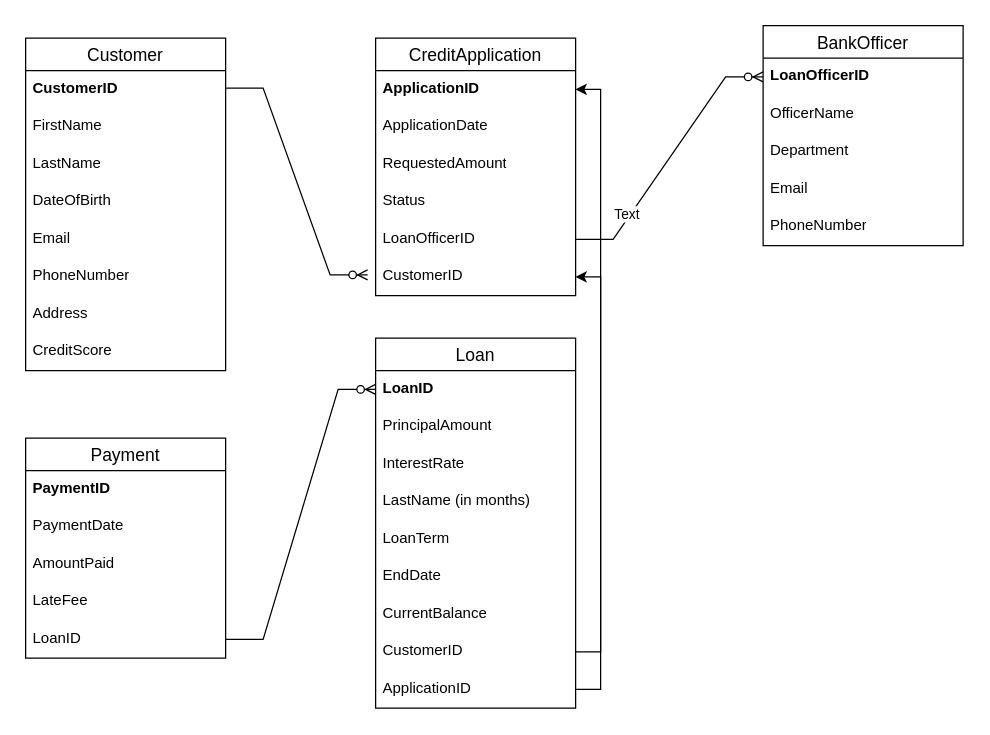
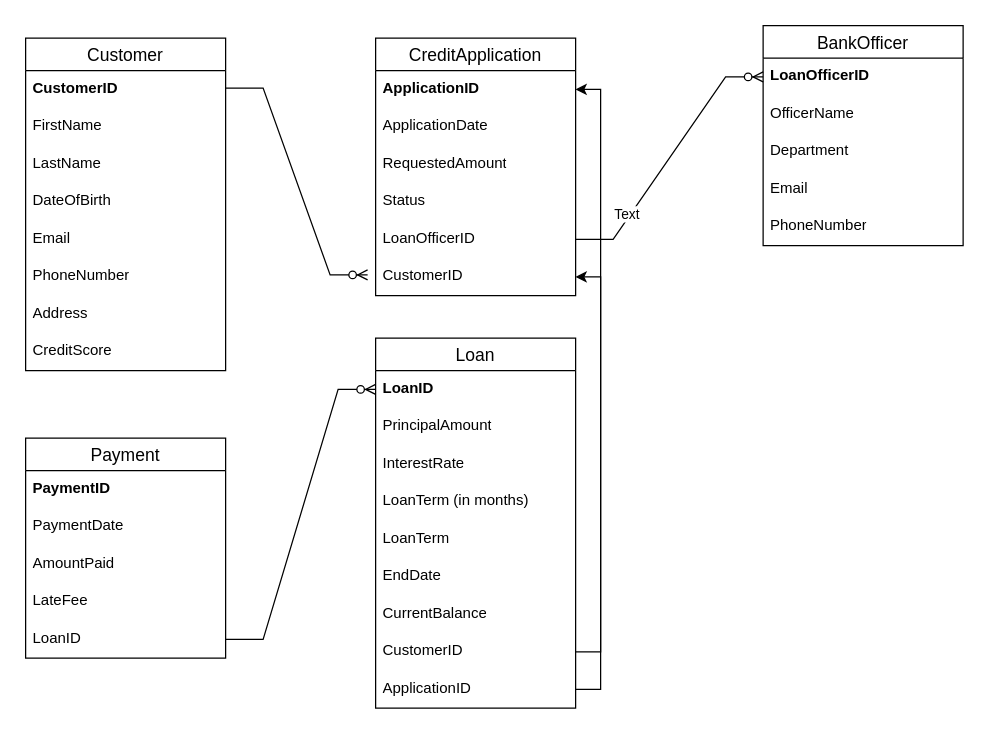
  <mxCell id="0" />
  <mxCell id="1" parent="0" />
  <mxCell id="2" value="Customer" style="swimlane;fontStyle=0;childLayout=stackLayout;horizontal=1;startSize=26;horizontalStack=0;resizeParent=1;resizeParentMax=0;resizeLast=0;collapsible=1;marginBottom=0;align=center;fontSize=14;" vertex="1" parent="1"><mxGeometry x="20" y="30" width="160" height="266" as="geometry" /></mxCell>
  <mxCell id="3" value="&lt;b&gt;CustomerID&lt;/b&gt;" style="text;strokeColor=none;fillColor=none;spacingLeft=4;spacingRight=4;overflow=hidden;rotatable=0;points=[[0,0.5],[1,0.5]];portConstraint=eastwest;fontSize=12;whiteSpace=wrap;html=1;" vertex="1" parent="2"><mxGeometry y="26" width="160" height="30" as="geometry" /></mxCell>
  <mxCell id="4" value="FirstName" style="text;strokeColor=none;fillColor=none;spacingLeft=4;spacingRight=4;overflow=hidden;rotatable=0;points=[[0,0.5],[1,0.5]];portConstraint=eastwest;fontSize=12;whiteSpace=wrap;html=1;" vertex="1" parent="2"><mxGeometry y="56" width="160" height="30" as="geometry" /></mxCell>
  <mxCell id="5" value="LastName&lt;div&gt;&lt;br&gt;&lt;div&gt;&lt;br&gt;&lt;/div&gt;&lt;/div&gt;" style="text;strokeColor=none;fillColor=none;spacingLeft=4;spacingRight=4;overflow=hidden;rotatable=0;points=[[0,0.5],[1,0.5]];portConstraint=eastwest;fontSize=12;whiteSpace=wrap;html=1;" vertex="1" parent="2"><mxGeometry y="86" width="160" height="30" as="geometry" /></mxCell>
  <mxCell id="6" value="&lt;div&gt;&lt;div&gt;DateOfBirth&lt;br&gt;&lt;/div&gt;&lt;/div&gt;" style="text;strokeColor=none;fillColor=none;spacingLeft=4;spacingRight=4;overflow=hidden;rotatable=0;points=[[0,0.5],[1,0.5]];portConstraint=eastwest;fontSize=12;whiteSpace=wrap;html=1;" vertex="1" parent="2"><mxGeometry y="116" width="160" height="30" as="geometry" /></mxCell>
  <mxCell id="7" value="&lt;div&gt;&lt;div&gt;Email&lt;br&gt;&lt;/div&gt;&lt;/div&gt;" style="text;strokeColor=none;fillColor=none;spacingLeft=4;spacingRight=4;overflow=hidden;rotatable=0;points=[[0,0.5],[1,0.5]];portConstraint=eastwest;fontSize=12;whiteSpace=wrap;html=1;" vertex="1" parent="2"><mxGeometry y="146" width="160" height="30" as="geometry" /></mxCell>
  <mxCell id="8" value="&lt;div&gt;&lt;div&gt;PhoneNumber&lt;br&gt;&lt;/div&gt;&lt;/div&gt;" style="text;strokeColor=none;fillColor=none;spacingLeft=4;spacingRight=4;overflow=hidden;rotatable=0;points=[[0,0.5],[1,0.5]];portConstraint=eastwest;fontSize=12;whiteSpace=wrap;html=1;" vertex="1" parent="2"><mxGeometry y="176" width="160" height="30" as="geometry" /></mxCell>
  <mxCell id="9" value="&lt;div&gt;&lt;div&gt;Address&lt;br&gt;&lt;/div&gt;&lt;/div&gt;" style="text;strokeColor=none;fillColor=none;spacingLeft=4;spacingRight=4;overflow=hidden;rotatable=0;points=[[0,0.5],[1,0.5]];portConstraint=eastwest;fontSize=12;whiteSpace=wrap;html=1;" vertex="1" parent="2"><mxGeometry y="206" width="160" height="30" as="geometry" /></mxCell>
  <mxCell id="10" value="&lt;div&gt;&lt;div&gt;CreditScore&lt;br&gt;&lt;/div&gt;&lt;/div&gt;" style="text;strokeColor=none;fillColor=none;spacingLeft=4;spacingRight=4;overflow=hidden;rotatable=0;points=[[0,0.5],[1,0.5]];portConstraint=eastwest;fontSize=12;whiteSpace=wrap;html=1;" vertex="1" parent="2"><mxGeometry y="236" width="160" height="30" as="geometry" /></mxCell>
  <mxCell id="11" value="CreditApplication" style="swimlane;fontStyle=0;childLayout=stackLayout;horizontal=1;startSize=26;horizontalStack=0;resizeParent=1;resizeParentMax=0;resizeLast=0;collapsible=1;marginBottom=0;align=center;fontSize=14;" vertex="1" parent="1"><mxGeometry x="300" y="30" width="160" height="206" as="geometry" /></mxCell>
  <mxCell id="12" value="&lt;b&gt;ApplicationID&lt;/b&gt;" style="text;strokeColor=none;fillColor=none;spacingLeft=4;spacingRight=4;overflow=hidden;rotatable=0;points=[[0,0.5],[1,0.5]];portConstraint=eastwest;fontSize=12;whiteSpace=wrap;html=1;" vertex="1" parent="11"><mxGeometry y="26" width="160" height="30" as="geometry" /></mxCell>
  <mxCell id="13" value="ApplicationDate" style="text;strokeColor=none;fillColor=none;spacingLeft=4;spacingRight=4;overflow=hidden;rotatable=0;points=[[0,0.5],[1,0.5]];portConstraint=eastwest;fontSize=12;whiteSpace=wrap;html=1;" vertex="1" parent="11"><mxGeometry y="56" width="160" height="30" as="geometry" /></mxCell>
  <mxCell id="14" value="RequestedAmount" style="text;strokeColor=none;fillColor=none;spacingLeft=4;spacingRight=4;overflow=hidden;rotatable=0;points=[[0,0.5],[1,0.5]];portConstraint=eastwest;fontSize=12;whiteSpace=wrap;html=1;" vertex="1" parent="11"><mxGeometry y="86" width="160" height="30" as="geometry" /></mxCell>
  <mxCell id="15" value="Status" style="text;strokeColor=none;fillColor=none;spacingLeft=4;spacingRight=4;overflow=hidden;rotatable=0;points=[[0,0.5],[1,0.5]];portConstraint=eastwest;fontSize=12;whiteSpace=wrap;html=1;" vertex="1" parent="11"><mxGeometry y="116" width="160" height="30" as="geometry" /></mxCell>
  <mxCell id="16" value="LoanOfficerID" style="text;strokeColor=none;fillColor=none;spacingLeft=4;spacingRight=4;overflow=hidden;rotatable=0;points=[[0,0.5],[1,0.5]];portConstraint=eastwest;fontSize=12;whiteSpace=wrap;html=1;" vertex="1" parent="11"><mxGeometry y="146" width="160" height="30" as="geometry" /></mxCell>
  <mxCell id="17" value="CustomerID" style="text;strokeColor=none;fillColor=none;spacingLeft=4;spacingRight=4;overflow=hidden;rotatable=0;points=[[0,0.5],[1,0.5]];portConstraint=eastwest;fontSize=12;whiteSpace=wrap;html=1;" vertex="1" parent="11"><mxGeometry y="176" width="160" height="30" as="geometry" /></mxCell>
  <mxCell id="18" value="Loan" style="swimlane;fontStyle=0;childLayout=stackLayout;horizontal=1;startSize=26;horizontalStack=0;resizeParent=1;resizeParentMax=0;resizeLast=0;collapsible=1;marginBottom=0;align=center;fontSize=14;" vertex="1" parent="1"><mxGeometry x="300" y="270" width="160" height="296" as="geometry" /></mxCell>
  <mxCell id="19" value="&lt;b&gt;LoanID&lt;/b&gt;" style="text;strokeColor=none;fillColor=none;spacingLeft=4;spacingRight=4;overflow=hidden;rotatable=0;points=[[0,0.5],[1,0.5]];portConstraint=eastwest;fontSize=12;whiteSpace=wrap;html=1;" vertex="1" parent="18"><mxGeometry y="26" width="160" height="30" as="geometry" /></mxCell>
  <mxCell id="20" value="PrincipalAmount" style="text;strokeColor=none;fillColor=none;spacingLeft=4;spacingRight=4;overflow=hidden;rotatable=0;points=[[0,0.5],[1,0.5]];portConstraint=eastwest;fontSize=12;whiteSpace=wrap;html=1;" vertex="1" parent="18"><mxGeometry y="56" width="160" height="30" as="geometry" /></mxCell>
  <mxCell id="21" value="InterestRate" style="text;strokeColor=none;fillColor=none;spacingLeft=4;spacingRight=4;overflow=hidden;rotatable=0;points=[[0,0.5],[1,0.5]];portConstraint=eastwest;fontSize=12;whiteSpace=wrap;html=1;" vertex="1" parent="18"><mxGeometry y="86" width="160" height="30" as="geometry" /></mxCell>
- <mxCell id="22" value="LastName (in months)" style="text;strokeColor=none;fillColor=none;spacingLeft=4;spacingRight=4;overflow=hidden;rotatable=0;points=[[0,0.5],[1,0.5]];portConstraint=eastwest;fontSize=12;whiteSpace=wrap;html=1;" vertex="1" parent="18"><mxGeometry y="116" width="160" height="30" as="geometry" /></mxCell>
+ <mxCell id="22" value="LoanTerm (in months)" style="text;strokeColor=none;fillColor=none;spacingLeft=4;spacingRight=4;overflow=hidden;rotatable=0;points=[[0,0.5],[1,0.5]];portConstraint=eastwest;fontSize=12;whiteSpace=wrap;html=1;" vertex="1" parent="18"><mxGeometry y="116" width="160" height="30" as="geometry" /></mxCell>
  <mxCell id="23" value="LoanTerm" style="text;strokeColor=none;fillColor=none;spacingLeft=4;spacingRight=4;overflow=hidden;rotatable=0;points=[[0,0.5],[1,0.5]];portConstraint=eastwest;fontSize=12;whiteSpace=wrap;html=1;" vertex="1" parent="18"><mxGeometry y="146" width="160" height="30" as="geometry" /></mxCell>
  <mxCell id="24" value="EndDate" style="text;strokeColor=none;fillColor=none;spacingLeft=4;spacingRight=4;overflow=hidden;rotatable=0;points=[[0,0.5],[1,0.5]];portConstraint=eastwest;fontSize=12;whiteSpace=wrap;html=1;" vertex="1" parent="18"><mxGeometry y="176" width="160" height="30" as="geometry" /></mxCell>
  <mxCell id="25" value="CurrentBalance" style="text;strokeColor=none;fillColor=none;spacingLeft=4;spacingRight=4;overflow=hidden;rotatable=0;points=[[0,0.5],[1,0.5]];portConstraint=eastwest;fontSize=12;whiteSpace=wrap;html=1;" vertex="1" parent="18"><mxGeometry y="206" width="160" height="30" as="geometry" /></mxCell>
  <mxCell id="26" value="CustomerID" style="text;strokeColor=none;fillColor=none;spacingLeft=4;spacingRight=4;overflow=hidden;rotatable=0;points=[[0,0.5],[1,0.5]];portConstraint=eastwest;fontSize=12;whiteSpace=wrap;html=1;" vertex="1" parent="18"><mxGeometry y="236" width="160" height="30" as="geometry" /></mxCell>
  <mxCell id="27" value="ApplicationID" style="text;strokeColor=none;fillColor=none;spacingLeft=4;spacingRight=4;overflow=hidden;rotatable=0;points=[[0,0.5],[1,0.5]];portConstraint=eastwest;fontSize=12;whiteSpace=wrap;html=1;" vertex="1" parent="18"><mxGeometry y="266" width="160" height="30" as="geometry" /></mxCell>
  <mxCell id="28" value="Payment" style="swimlane;fontStyle=0;childLayout=stackLayout;horizontal=1;startSize=26;horizontalStack=0;resizeParent=1;resizeParentMax=0;resizeLast=0;collapsible=1;marginBottom=0;align=center;fontSize=14;" vertex="1" parent="1"><mxGeometry x="20" y="350" width="160" height="176" as="geometry" /></mxCell>
  <mxCell id="29" value="&lt;strong&gt;PaymentID&lt;/strong&gt;" style="text;strokeColor=none;fillColor=none;spacingLeft=4;spacingRight=4;overflow=hidden;rotatable=0;points=[[0,0.5],[1,0.5]];portConstraint=eastwest;fontSize=12;whiteSpace=wrap;html=1;" vertex="1" parent="28"><mxGeometry y="26" width="160" height="30" as="geometry" /></mxCell>
  <mxCell id="30" value="PaymentDate" style="text;strokeColor=none;fillColor=none;spacingLeft=4;spacingRight=4;overflow=hidden;rotatable=0;points=[[0,0.5],[1,0.5]];portConstraint=eastwest;fontSize=12;whiteSpace=wrap;html=1;" vertex="1" parent="28"><mxGeometry y="56" width="160" height="30" as="geometry" /></mxCell>
  <mxCell id="31" value="AmountPaid" style="text;strokeColor=none;fillColor=none;spacingLeft=4;spacingRight=4;overflow=hidden;rotatable=0;points=[[0,0.5],[1,0.5]];portConstraint=eastwest;fontSize=12;whiteSpace=wrap;html=1;" vertex="1" parent="28"><mxGeometry y="86" width="160" height="30" as="geometry" /></mxCell>
  <mxCell id="32" value="LateFee" style="text;strokeColor=none;fillColor=none;spacingLeft=4;spacingRight=4;overflow=hidden;rotatable=0;points=[[0,0.5],[1,0.5]];portConstraint=eastwest;fontSize=12;whiteSpace=wrap;html=1;" vertex="1" parent="28"><mxGeometry y="116" width="160" height="30" as="geometry" /></mxCell>
  <mxCell id="33" value="LoanID" style="text;strokeColor=none;fillColor=none;spacingLeft=4;spacingRight=4;overflow=hidden;rotatable=0;points=[[0,0.5],[1,0.5]];portConstraint=eastwest;fontSize=12;whiteSpace=wrap;html=1;" vertex="1" parent="28"><mxGeometry y="146" width="160" height="30" as="geometry" /></mxCell>
  <mxCell id="34" value="BankOfficer" style="swimlane;fontStyle=0;childLayout=stackLayout;horizontal=1;startSize=26;horizontalStack=0;resizeParent=1;resizeParentMax=0;resizeLast=0;collapsible=1;marginBottom=0;align=center;fontSize=14;" vertex="1" parent="1"><mxGeometry x="610" y="20" width="160" height="176" as="geometry" /></mxCell>
  <mxCell id="35" value="&lt;b&gt;LoanOfficerID&lt;/b&gt;" style="text;strokeColor=none;fillColor=none;spacingLeft=4;spacingRight=4;overflow=hidden;rotatable=0;points=[[0,0.5],[1,0.5]];portConstraint=eastwest;fontSize=12;whiteSpace=wrap;html=1;" vertex="1" parent="34"><mxGeometry y="26" width="160" height="30" as="geometry" /></mxCell>
  <mxCell id="36" value="OfficerName" style="text;strokeColor=none;fillColor=none;spacingLeft=4;spacingRight=4;overflow=hidden;rotatable=0;points=[[0,0.5],[1,0.5]];portConstraint=eastwest;fontSize=12;whiteSpace=wrap;html=1;" vertex="1" parent="34"><mxGeometry y="56" width="160" height="30" as="geometry" /></mxCell>
  <mxCell id="37" value="Department" style="text;strokeColor=none;fillColor=none;spacingLeft=4;spacingRight=4;overflow=hidden;rotatable=0;points=[[0,0.5],[1,0.5]];portConstraint=eastwest;fontSize=12;whiteSpace=wrap;html=1;" vertex="1" parent="34"><mxGeometry y="86" width="160" height="30" as="geometry" /></mxCell>
  <mxCell id="38" value="Email" style="text;strokeColor=none;fillColor=none;spacingLeft=4;spacingRight=4;overflow=hidden;rotatable=0;points=[[0,0.5],[1,0.5]];portConstraint=eastwest;fontSize=12;whiteSpace=wrap;html=1;" vertex="1" parent="34"><mxGeometry y="116" width="160" height="30" as="geometry" /></mxCell>
  <mxCell id="39" value="PhoneNumber" style="text;strokeColor=none;fillColor=none;spacingLeft=4;spacingRight=4;overflow=hidden;rotatable=0;points=[[0,0.5],[1,0.5]];portConstraint=eastwest;fontSize=12;whiteSpace=wrap;html=1;" vertex="1" parent="34"><mxGeometry y="146" width="160" height="30" as="geometry" /></mxCell>
  <mxCell id="40" value="" style="edgeStyle=entityRelationEdgeStyle;fontSize=12;html=1;endArrow=ERzeroToMany;endFill=1;rounded=0;entryX=-0.04;entryY=0.447;entryDx=0;entryDy=0;entryPerimeter=0;" edge="1" parent="1" target="17"><mxGeometry width="100" height="100" relative="1" as="geometry"><mxPoint x="180" y="70" as="sourcePoint" /><mxPoint x="280" y="-30" as="targetPoint" /></mxGeometry></mxCell>
  <mxCell id="41" value="" style="edgeStyle=entityRelationEdgeStyle;fontSize=12;html=1;endArrow=ERzeroToMany;endFill=1;rounded=0;entryX=0;entryY=0.5;entryDx=0;entryDy=0;exitX=1;exitY=0.5;exitDx=0;exitDy=0;" edge="1" parent="1" source="16"><mxGeometry width="100" height="100" relative="1" as="geometry"><mxPoint x="450" y="270" as="sourcePoint" /><mxPoint x="610" y="61" as="targetPoint" /></mxGeometry></mxCell>
  <mxCell id="42" value="Text" style="edgeLabel;html=1;align=center;verticalAlign=middle;resizable=0;points=[];" vertex="1" connectable="0" parent="41"><mxGeometry x="-0.52" y="2" relative="1" as="geometry"><mxPoint y="-1" as="offset" /></mxGeometry></mxCell>
  <mxCell id="43" value="" style="edgeStyle=entityRelationEdgeStyle;fontSize=12;html=1;endArrow=ERzeroToMany;endFill=1;rounded=0;exitX=1;exitY=0.5;exitDx=0;exitDy=0;entryX=0;entryY=0.5;entryDx=0;entryDy=0;" edge="1" parent="1" source="33" target="19"><mxGeometry width="100" height="100" relative="1" as="geometry"><mxPoint x="200" y="510" as="sourcePoint" /><mxPoint x="300" y="410" as="targetPoint" /></mxGeometry></mxCell>
  <mxCell id="44" style="edgeStyle=orthogonalEdgeStyle;rounded=0;orthogonalLoop=1;jettySize=auto;html=1;exitX=1;exitY=0.5;exitDx=0;exitDy=0;entryX=1;entryY=0.5;entryDx=0;entryDy=0;" edge="1" parent="1" source="26" target="17"><mxGeometry relative="1" as="geometry"><mxPoint x="570" y="320" as="targetPoint" /></mxGeometry></mxCell>
  <mxCell id="45" style="edgeStyle=orthogonalEdgeStyle;rounded=0;orthogonalLoop=1;jettySize=auto;html=1;exitX=1;exitY=0.5;exitDx=0;exitDy=0;entryX=1;entryY=0.5;entryDx=0;entryDy=0;" edge="1" parent="1" source="27" target="12"><mxGeometry relative="1" as="geometry"><mxPoint x="570" y="200" as="targetPoint" /></mxGeometry></mxCell>
